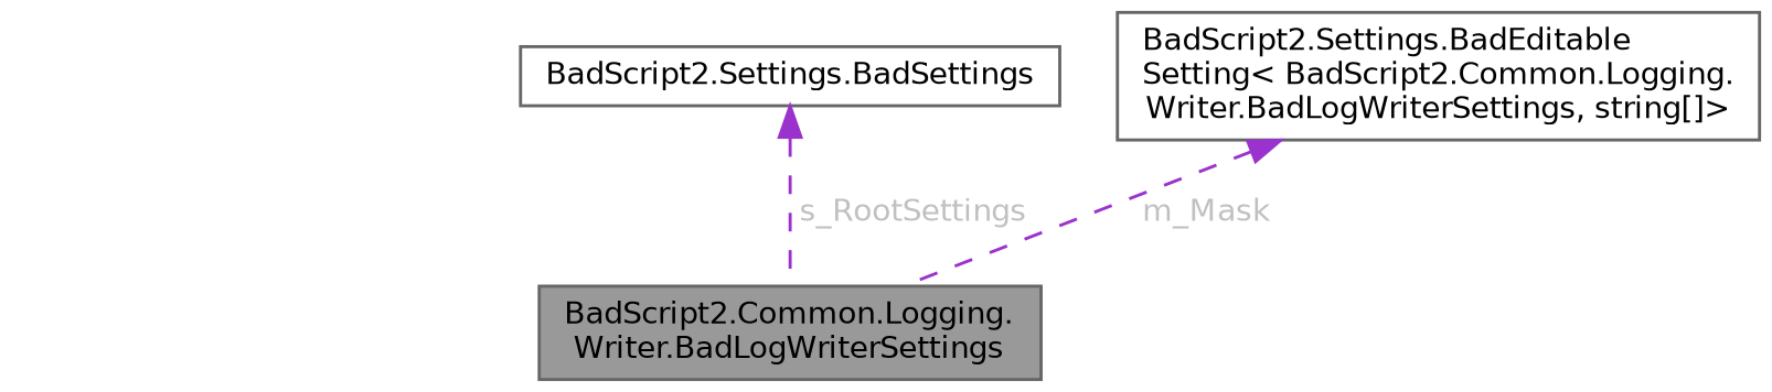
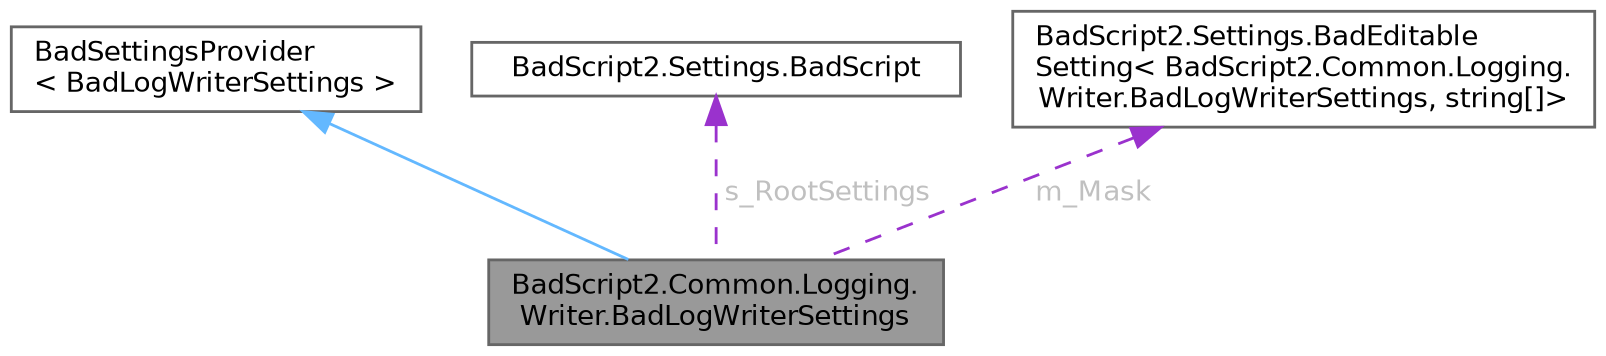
  digraph {
    rankdir=TB
    node [color=gray40 fillcolor=white fontname=Helvetica fontsize=10 shape=box style=filled]
    edge [color=darkorchid3 dir=back fontname=Helvetica fontsize=10 labelfontname=Helvetica labelfontsize=10 style=dashed fontcolor=grey]
    n1 [fillcolor=grey60 fontcolor=black height=0.2 label="BadScript2.Common.Logging.\lWriter.BadLogWriterSettings" width=0.4]
-   n3 [height=0.2 label="BadScript2.Settings.BadSettings" width=0.4]
+   n2 [height=0.2 label="BadSettingsProvider\l\< BadLogWriterSettings \>" width=0.4]
+   n3 [height=0.2 label="BadScript2.Settings.BadScript" width=0.4]
    n4 [height=0.2 label="BadScript2.Settings.BadEditable\lSetting\< BadScript2.Common.Logging.\lWriter.BadLogWriterSettings, string[]\>" width=0.4]
+   n2 -> n1 [color=steelblue1 style=solid fontcolor=""]
    n3 -> n1 [label=" s_RootSettings"]
    n4 -> n1 [label=" m_Mask"]
  }
